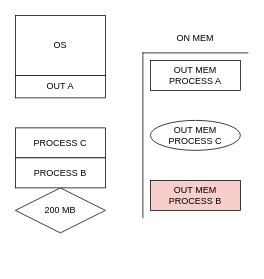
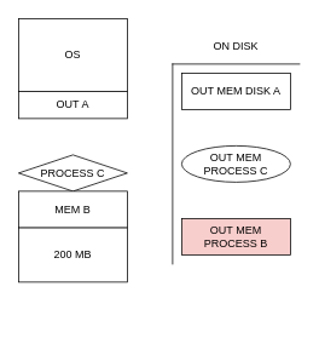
  <mxCell id="0" />
  <mxCell id="1" parent="0" />
  <mxCell id="2" value="" style="group" vertex="1" connectable="0" parent="1"><mxGeometry x="20" y="20" width="120" height="330" as="geometry" /></mxCell>
  <mxCell id="3" value="" style="group" vertex="1" connectable="0" parent="2"><mxGeometry width="120" height="290" as="geometry" /></mxCell>
  <mxCell id="4" value="" style="group;container=1;" vertex="1" connectable="0" parent="3"><mxGeometry width="120" height="290" as="geometry" /></mxCell>
  <mxCell id="5" value="OS" style="rounded=0;whiteSpace=wrap;html=1;" vertex="1" parent="4"><mxGeometry width="120" height="80" as="geometry" /></mxCell>
  <mxCell id="6" value="OUT A" style="rounded=0;whiteSpace=wrap;html=1;" vertex="1" parent="4"><mxGeometry y="80" width="120" height="30" as="geometry" /></mxCell>
- <mxCell id="7" value="PROCESS C" style="rounded=0;whiteSpace=wrap;html=1;" vertex="1" parent="4"><mxGeometry y="150" width="120" height="40" as="geometry" /></mxCell>
- <mxCell id="8" value="200 MB" style="rhombus;whiteSpace=wrap;html=1;" vertex="1" parent="4"><mxGeometry y="230" width="120" height="60" as="geometry" /></mxCell>
- <mxCell id="9" value="PROCESS B" style="rounded=0;whiteSpace=wrap;html=1;" vertex="1" parent="4"><mxGeometry y="190" width="120" height="40" as="geometry" /></mxCell>
+ <mxCell id="7" value="PROCESS C" style="rhombus;whiteSpace=wrap;html=1;" vertex="1" parent="4"><mxGeometry y="150" width="120" height="40" as="geometry" /></mxCell>
+ <mxCell id="8" value="200 MB" style="rounded=0;whiteSpace=wrap;html=1;" vertex="1" parent="4"><mxGeometry y="230" width="120" height="60" as="geometry" /></mxCell>
+ <mxCell id="9" value="MEM B" style="rounded=0;whiteSpace=wrap;html=1;" vertex="1" parent="4"><mxGeometry y="190" width="120" height="40" as="geometry" /></mxCell>
  <mxCell id="10" value="" style="group" vertex="1" connectable="0" parent="1"><mxGeometry x="190" y="40" width="140" height="250" as="geometry" /></mxCell>
  <mxCell id="11" value="" style="group" vertex="1" connectable="0" parent="10"><mxGeometry width="140" height="250" as="geometry" /></mxCell>
- <mxCell id="12" value="OUT MEM PROCESS A" style="rounded=0;whiteSpace=wrap;html=1;" vertex="1" parent="11"><mxGeometry x="10" y="40" width="120" height="40" as="geometry" /></mxCell>
+ <mxCell id="12" value="OUT MEM DISK A" style="rounded=0;whiteSpace=wrap;html=1;" vertex="1" parent="11"><mxGeometry x="10" y="40" width="120" height="40" as="geometry" /></mxCell>
  <mxCell id="13" value="OUT MEM PROCESS C" style="ellipse;whiteSpace=wrap;html=1;" vertex="1" parent="11"><mxGeometry x="10" y="120" width="120" height="40" as="geometry" /></mxCell>
  <mxCell id="14" value="OUT MEM PROCESS B" style="rounded=0;whiteSpace=wrap;html=1;fillColor=#f8cecc;" vertex="1" parent="11"><mxGeometry x="10" y="200" width="120" height="40" as="geometry" /></mxCell>
  <mxCell id="15" value="" style="shape=partialRectangle;whiteSpace=wrap;html=1;bottom=0;right=0;fillColor=none;align=left;" vertex="1" parent="11"><mxGeometry y="30" width="140" height="220" as="geometry" /></mxCell>
- <mxCell id="16" value="ON MEM" style="text;html=1;strokeColor=none;fillColor=none;align=center;verticalAlign=middle;whiteSpace=wrap;rounded=0;" vertex="1" parent="11"><mxGeometry x="10" width="120" height="20" as="geometry" /></mxCell>
+ <mxCell id="16" value="ON DISK" style="text;html=1;strokeColor=none;fillColor=none;align=center;verticalAlign=middle;whiteSpace=wrap;rounded=0;" vertex="1" parent="11"><mxGeometry x="10" width="120" height="20" as="geometry" /></mxCell>
